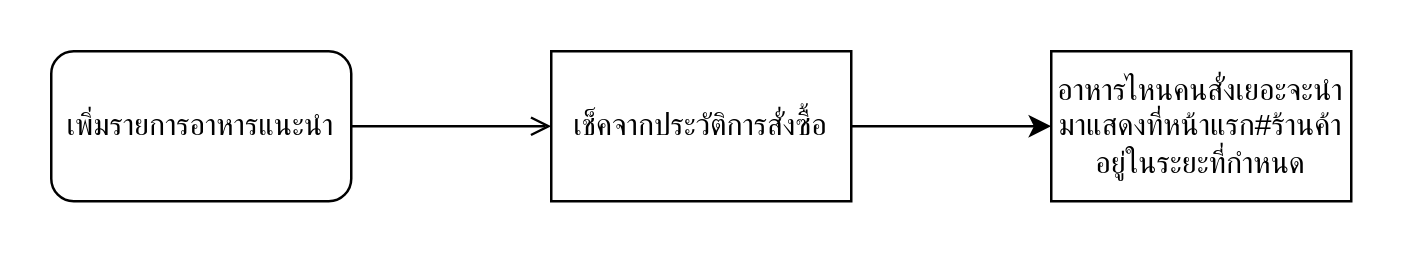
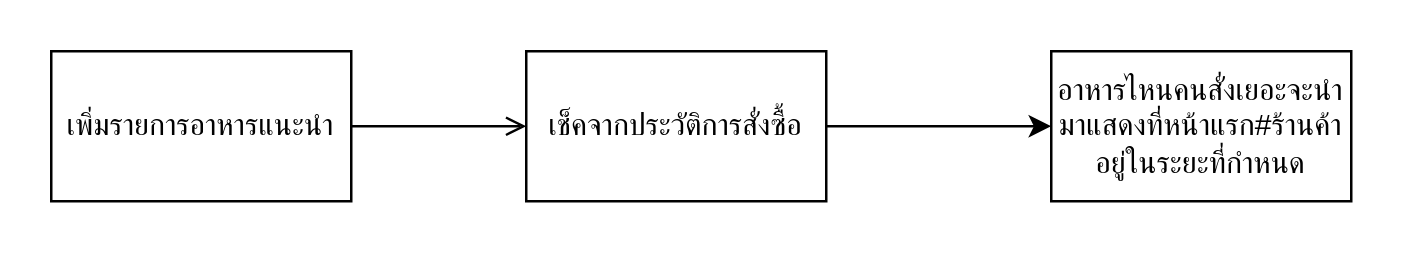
  <mxCell id="0" />
  <mxCell id="1" parent="0" />
  <mxCell id="2" value="" style="edgeStyle=orthogonalEdgeStyle;rounded=0;orthogonalLoop=1;jettySize=auto;html=1;endArrow=open;" parent="1" source="3" target="5" edge="1"><mxGeometry relative="1" as="geometry" /></mxCell>
- <mxCell id="3" value="เพิ่มรายการอาหารแนะนำ" style="whiteSpace=wrap;html=1;rounded=1;" parent="1" vertex="1"><mxGeometry x="20" y="20" width="120" height="60" as="geometry" /></mxCell>
+ <mxCell id="3" value="เพิ่มรายการอาหารแนะนำ" style="rounded=0;whiteSpace=wrap;html=1;" parent="1" vertex="1"><mxGeometry x="20" y="20" width="120" height="60" as="geometry" /></mxCell>
  <mxCell id="4" value="" style="edgeStyle=orthogonalEdgeStyle;rounded=0;orthogonalLoop=1;jettySize=auto;html=1;" parent="1" source="5" target="6" edge="1"><mxGeometry relative="1" as="geometry" /></mxCell>
- <mxCell id="5" value="เช็คจากประวัติการสั่งซื้อ" style="whiteSpace=wrap;html=1;rounded=0;" parent="1" vertex="1"><mxGeometry x="220" y="20" width="120" height="60" as="geometry" /></mxCell>
+ <mxCell id="5" value="เช็คจากประวัติการสั่งซื้อ" style="whiteSpace=wrap;html=1;rounded=0;" parent="1" vertex="1"><mxGeometry x="210" y="20" width="120" height="60" as="geometry" /></mxCell>
  <mxCell id="6" value="อาหารไหนคนสั่งเยอะจะนำมาแสดงที่หน้าแรก#ร้านค้าอยู่ในระยะที่กำหนด" style="whiteSpace=wrap;html=1;rounded=0;" parent="1" vertex="1"><mxGeometry x="420" y="20" width="120" height="60" as="geometry" /></mxCell>
